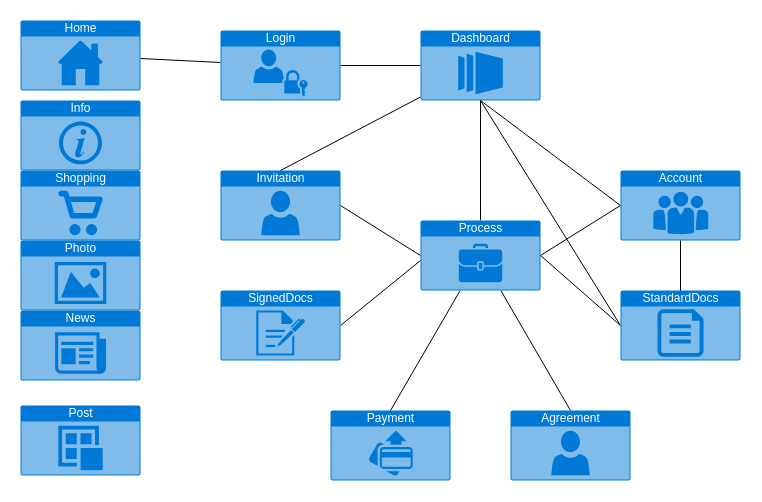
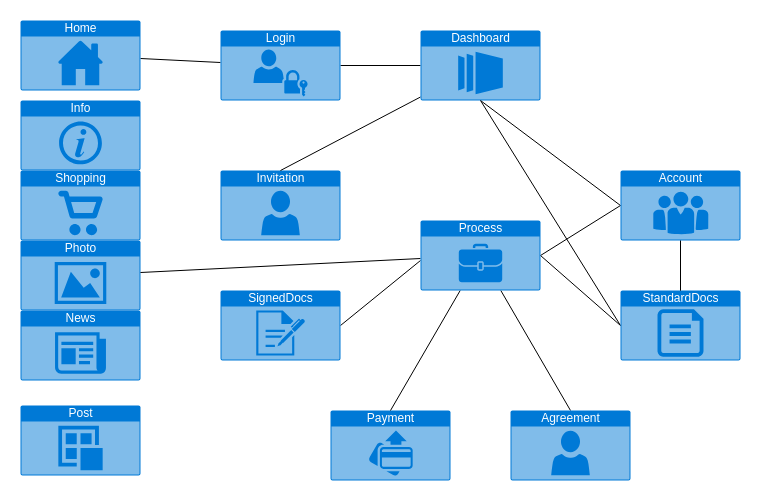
  <mxCell id="0" />
  <mxCell id="1" parent="0" />
  <mxCell id="2" value="" style="edgeStyle=none;html=1;endArrow=none;endFill=0;" parent="1" source="3" target="5" edge="1"><mxGeometry relative="1" as="geometry" /></mxCell>
  <mxCell id="3" value="Home" style="html=1;strokeColor=none;fillColor=#0079D6;labelPosition=center;verticalLabelPosition=middle;verticalAlign=top;align=center;fontSize=12;outlineConnect=0;spacingTop=-6;fontColor=#FFFFFF;shape=mxgraph.sitemap.home;" parent="1" vertex="1"><mxGeometry x="20" y="20" width="120" height="70" as="geometry" /></mxCell>
  <mxCell id="4" style="edgeStyle=none;html=1;entryX=0;entryY=0.5;entryDx=0;entryDy=0;entryPerimeter=0;endArrow=none;endFill=0;" parent="1" source="5" edge="1"><mxGeometry relative="1" as="geometry"><mxPoint x="420" y="65" as="targetPoint" /></mxGeometry></mxCell>
  <mxCell id="5" value="Login" style="html=1;strokeColor=none;fillColor=#0079D6;labelPosition=center;verticalLabelPosition=middle;verticalAlign=top;align=center;fontSize=12;outlineConnect=0;spacingTop=-6;fontColor=#FFFFFF;shape=mxgraph.sitemap.login;" parent="1" vertex="1"><mxGeometry x="220" y="30" width="120" height="70" as="geometry" /></mxCell>
  <mxCell id="6" value="Payment" style="html=1;strokeColor=none;fillColor=#0079D6;labelPosition=center;verticalLabelPosition=middle;verticalAlign=top;align=center;fontSize=12;outlineConnect=0;spacingTop=-6;fontColor=#FFFFFF;shape=mxgraph.sitemap.payment;" parent="1" vertex="1"><mxGeometry x="330" y="410" width="120" height="70" as="geometry" /></mxCell>
  <mxCell id="7" value="Info" style="html=1;strokeColor=none;fillColor=#0079D6;labelPosition=center;verticalLabelPosition=middle;verticalAlign=top;align=center;fontSize=12;outlineConnect=0;spacingTop=-6;fontColor=#FFFFFF;shape=mxgraph.sitemap.info;" parent="1" vertex="1"><mxGeometry x="20" y="100" width="120" height="70" as="geometry" /></mxCell>
- <mxCell id="8" value="" style="edgeStyle=none;html=1;endArrow=none;endFill=0;exitX=1;exitY=0.5;exitDx=0;exitDy=0;exitPerimeter=0;entryX=0;entryY=0.5;entryDx=0;entryDy=0;entryPerimeter=0;" parent="1" source="9" target="30" edge="1"><mxGeometry relative="1" as="geometry" /></mxCell>
  <mxCell id="9" value="Invitation" style="html=1;strokeColor=none;fillColor=#0079D6;labelPosition=center;verticalLabelPosition=middle;verticalAlign=top;align=center;fontSize=12;outlineConnect=0;spacingTop=-6;fontColor=#FFFFFF;shape=mxgraph.sitemap.profile;" parent="1" vertex="1"><mxGeometry x="220" y="170" width="120" height="70" as="geometry" /></mxCell>
  <mxCell id="10" style="edgeStyle=none;html=1;endArrow=none;endFill=0;exitX=0;exitY=0.5;exitDx=0;exitDy=0;exitPerimeter=0;" parent="1" source="13" edge="1"><mxGeometry relative="1" as="geometry"><mxPoint x="540" y="255" as="targetPoint" /></mxGeometry></mxCell>
  <mxCell id="11" value="" style="edgeStyle=none;html=1;endArrow=none;endFill=0;" parent="1" source="13" target="25" edge="1"><mxGeometry relative="1" as="geometry" /></mxCell>
  <mxCell id="12" style="edgeStyle=none;html=1;entryX=0.5;entryY=1;entryDx=0;entryDy=0;entryPerimeter=0;endArrow=none;endFill=0;exitX=0;exitY=0.5;exitDx=0;exitDy=0;exitPerimeter=0;" parent="1" source="13" target="19" edge="1"><mxGeometry relative="1" as="geometry" /></mxCell>
  <mxCell id="13" value="StandardDocs" style="html=1;strokeColor=none;fillColor=#0079D6;labelPosition=center;verticalLabelPosition=middle;verticalAlign=top;align=center;fontSize=12;outlineConnect=0;spacingTop=-6;fontColor=#FFFFFF;shape=mxgraph.sitemap.text;" parent="1" vertex="1"><mxGeometry x="620" y="290" width="120" height="70" as="geometry" /></mxCell>
  <mxCell id="14" style="edgeStyle=none;html=1;endArrow=none;endFill=0;exitX=1;exitY=0.5;exitDx=0;exitDy=0;exitPerimeter=0;" parent="1" source="15" edge="1"><mxGeometry relative="1" as="geometry"><mxPoint x="420" y="260" as="targetPoint" /></mxGeometry></mxCell>
  <mxCell id="15" value="SignedDocs" style="html=1;strokeColor=none;fillColor=#0079D6;labelPosition=center;verticalLabelPosition=middle;verticalAlign=top;align=center;fontSize=12;outlineConnect=0;spacingTop=-6;fontColor=#FFFFFF;shape=mxgraph.sitemap.log;" parent="1" vertex="1"><mxGeometry x="220" y="290" width="120" height="70" as="geometry" /></mxCell>
  <mxCell id="16" value="Shopping" style="html=1;strokeColor=none;fillColor=#0079D6;labelPosition=center;verticalLabelPosition=middle;verticalAlign=top;align=center;fontSize=12;outlineConnect=0;spacingTop=-6;fontColor=#FFFFFF;shape=mxgraph.sitemap.shopping;" parent="1" vertex="1"><mxGeometry x="20" y="170" width="120" height="70" as="geometry" /></mxCell>
  <mxCell id="17" value="News" style="html=1;strokeColor=none;fillColor=#0079D6;labelPosition=center;verticalLabelPosition=middle;verticalAlign=top;align=center;fontSize=12;outlineConnect=0;spacingTop=-6;fontColor=#FFFFFF;shape=mxgraph.sitemap.news;" parent="1" vertex="1"><mxGeometry x="20" y="310" width="120" height="70" as="geometry" /></mxCell>
  <mxCell id="18" style="edgeStyle=none;html=1;entryX=0.5;entryY=0;entryDx=0;entryDy=0;entryPerimeter=0;endArrow=none;endFill=0;" parent="1" source="19" target="9" edge="1"><mxGeometry relative="1" as="geometry" /></mxCell>
  <mxCell id="19" value="Dashboard" style="html=1;strokeColor=none;fillColor=#0079D6;labelPosition=center;verticalLabelPosition=middle;verticalAlign=top;align=center;fontSize=12;outlineConnect=0;spacingTop=-6;fontColor=#FFFFFF;shape=mxgraph.sitemap.slideshow;" parent="1" vertex="1"><mxGeometry x="420" y="30" width="120" height="70" as="geometry" /></mxCell>
  <mxCell id="20" style="edgeStyle=none;html=1;endArrow=none;endFill=0;exitX=0.5;exitY=0;exitDx=0;exitDy=0;exitPerimeter=0;" parent="1" source="21" target="30" edge="1"><mxGeometry relative="1" as="geometry" /></mxCell>
  <mxCell id="21" value="Agreement" style="html=1;strokeColor=none;fillColor=#0079D6;labelPosition=center;verticalLabelPosition=middle;verticalAlign=top;align=center;fontSize=12;outlineConnect=0;spacingTop=-6;fontColor=#FFFFFF;shape=mxgraph.sitemap.profile;" parent="1" vertex="1"><mxGeometry x="510" y="410" width="120" height="70" as="geometry" /></mxCell>
  <mxCell id="22" style="edgeStyle=none;html=1;endArrow=none;endFill=0;exitX=0;exitY=0.5;exitDx=0;exitDy=0;exitPerimeter=0;entryX=1;entryY=0.5;entryDx=0;entryDy=0;entryPerimeter=0;" parent="1" source="25" target="30" edge="1"><mxGeometry relative="1" as="geometry" /></mxCell>
  <mxCell id="23" style="edgeStyle=none;html=1;endArrow=none;endFill=0;" parent="1" source="25" edge="1"><mxGeometry relative="1" as="geometry"><mxPoint x="680" y="290" as="targetPoint" /></mxGeometry></mxCell>
  <mxCell id="24" style="edgeStyle=none;html=1;entryX=0.5;entryY=1;entryDx=0;entryDy=0;entryPerimeter=0;endArrow=none;endFill=0;exitX=0;exitY=0.5;exitDx=0;exitDy=0;exitPerimeter=0;" parent="1" source="25" target="19" edge="1"><mxGeometry relative="1" as="geometry" /></mxCell>
  <mxCell id="25" value="Account" style="html=1;strokeColor=none;fillColor=#0079D6;labelPosition=center;verticalLabelPosition=middle;verticalAlign=top;align=center;fontSize=12;outlineConnect=0;spacingTop=-6;fontColor=#FFFFFF;shape=mxgraph.sitemap.about_us;" parent="1" vertex="1"><mxGeometry x="620" y="170" width="120" height="70" as="geometry" /></mxCell>
  <mxCell id="26" value="Post" style="html=1;strokeColor=none;fillColor=#0079D6;labelPosition=center;verticalLabelPosition=middle;verticalAlign=top;align=center;fontSize=12;outlineConnect=0;spacingTop=-6;fontColor=#FFFFFF;shape=mxgraph.sitemap.post;" parent="1" vertex="1"><mxGeometry x="20" y="405" width="120" height="70" as="geometry" /></mxCell>
  <mxCell id="27" value="Photo" style="html=1;strokeColor=none;fillColor=#0079D6;labelPosition=center;verticalLabelPosition=middle;verticalAlign=top;align=center;fontSize=12;outlineConnect=0;spacingTop=-6;fontColor=#FFFFFF;shape=mxgraph.sitemap.photo;" parent="1" vertex="1"><mxGeometry x="20" y="240" width="120" height="70" as="geometry" /></mxCell>
- <mxCell id="28" value="" style="edgeStyle=none;html=1;endArrow=none;endFill=0;" parent="1" source="30" target="19" edge="1"><mxGeometry relative="1" as="geometry" /></mxCell>
+ <mxCell id="28" value="" style="edgeStyle=none;html=1;endArrow=none;endFill=0;" parent="1" source="30" target="27" edge="1"><mxGeometry relative="1" as="geometry" /></mxCell>
  <mxCell id="29" style="edgeStyle=none;html=1;endArrow=none;endFill=0;entryX=0.5;entryY=0;entryDx=0;entryDy=0;entryPerimeter=0;" parent="1" source="30" target="6" edge="1"><mxGeometry relative="1" as="geometry" /></mxCell>
  <mxCell id="30" value="Process" style="html=1;strokeColor=none;fillColor=#0079D6;labelPosition=center;verticalLabelPosition=middle;verticalAlign=top;align=center;fontSize=12;outlineConnect=0;spacingTop=-6;fontColor=#FFFFFF;shape=mxgraph.sitemap.portfolio;" parent="1" vertex="1"><mxGeometry x="420" y="220" width="120" height="70" as="geometry" /></mxCell>
